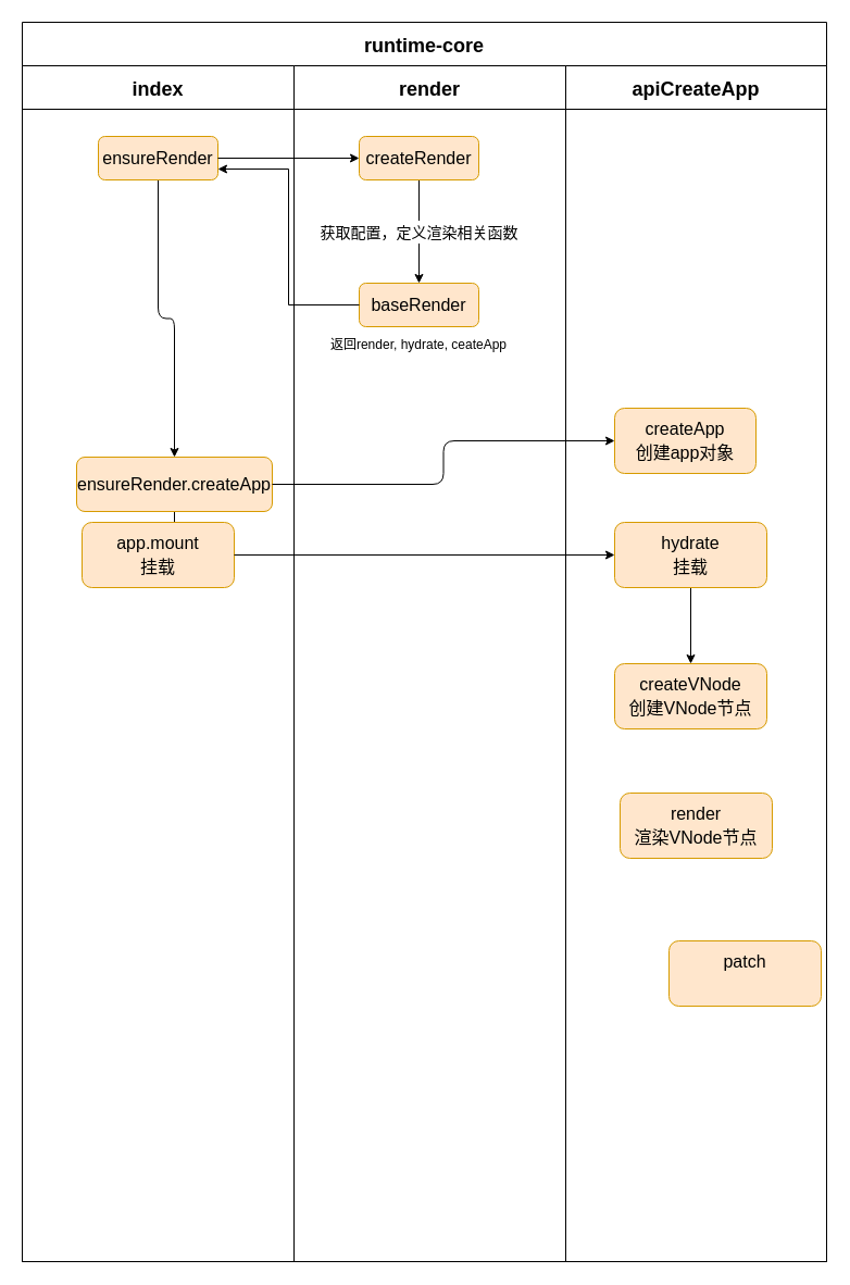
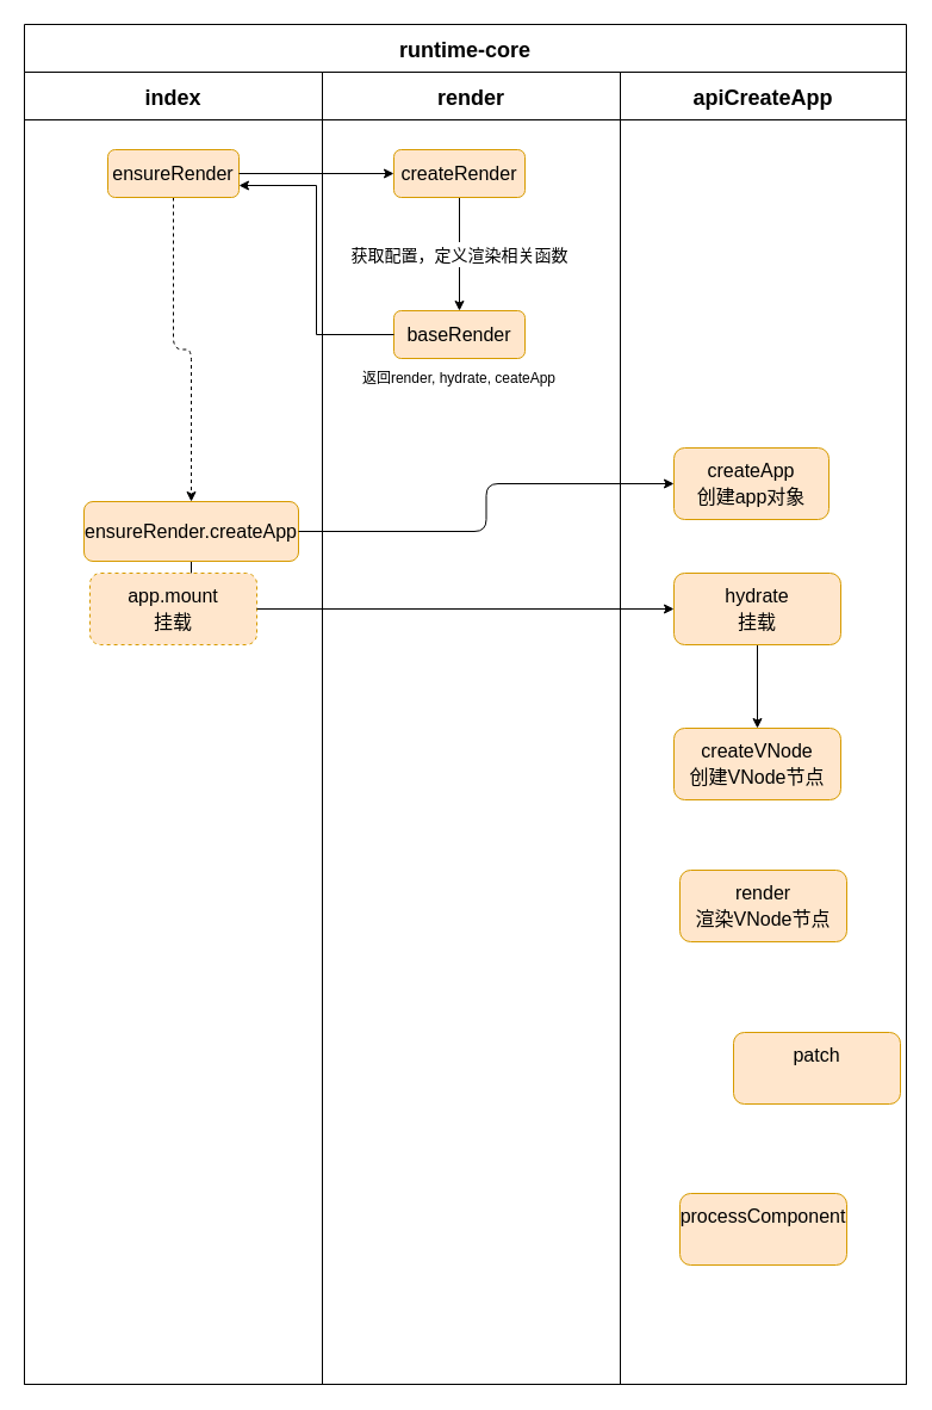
  <mxCell id="0" />
  <mxCell id="1" parent="0" />
  <mxCell id="2" value="runtime-core" style="swimlane;childLayout=stackLayout;resizeParent=1;resizeParentMax=0;startSize=40;fontSize=18;" vertex="1" parent="1"><mxGeometry x="20" y="20" width="740" height="1140" as="geometry" /></mxCell>
  <mxCell id="3" value="index" style="swimlane;startSize=40;fontSize=18;" vertex="1" parent="2"><mxGeometry y="40" width="250" height="1100" as="geometry"><mxRectangle y="20" width="30" height="460" as="alternateBounds" /></mxGeometry></mxCell>
- <mxCell id="4" style="edgeStyle=orthogonalEdgeStyle;rounded=1;orthogonalLoop=1;jettySize=auto;html=1;fontSize=18;" edge="1" parent="3" source="5" target="7"><mxGeometry relative="1" as="geometry" /></mxCell>
+ <mxCell id="4" style="edgeStyle=orthogonalEdgeStyle;rounded=1;orthogonalLoop=1;jettySize=auto;html=1;fontSize=18;dashed=1;" edge="1" parent="3" source="5" target="7"><mxGeometry relative="1" as="geometry" /></mxCell>
  <mxCell id="5" value="&lt;font style=&quot;font-size: 16px&quot;&gt;ensureRender&lt;/font&gt;" style="rounded=1;whiteSpace=wrap;html=1;fontSize=18;fillColor=#ffe6cc;strokeColor=#d79b00;" vertex="1" parent="3"><mxGeometry x="70" y="65" width="110" height="40" as="geometry" /></mxCell>
  <mxCell id="6" style="edgeStyle=orthogonalEdgeStyle;rounded=1;orthogonalLoop=1;jettySize=auto;html=1;exitX=0.5;exitY=1;exitDx=0;exitDy=0;fontSize=18;" edge="1" parent="3" source="7" target="8"><mxGeometry relative="1" as="geometry" /></mxCell>
  <mxCell id="7" value="&lt;span style=&quot;font-size: 16px&quot;&gt;ensureRender.createApp&lt;/span&gt;" style="rounded=1;whiteSpace=wrap;html=1;fontSize=18;fillColor=#ffe6cc;strokeColor=#d79b00;" vertex="1" parent="3"><mxGeometry x="50" y="360" width="180" height="50" as="geometry" /></mxCell>
- <mxCell id="8" value="&lt;font style=&quot;font-size: 16px&quot;&gt;app.mount&lt;br&gt;挂载&lt;br&gt;&lt;/font&gt;" style="rounded=1;whiteSpace=wrap;html=1;fontSize=18;fillColor=#ffe6cc;strokeColor=#d79b00;" vertex="1" parent="3"><mxGeometry x="55" y="420" width="140" height="60" as="geometry" /></mxCell>
+ <mxCell id="8" value="&lt;font style=&quot;font-size: 16px&quot;&gt;app.mount&lt;br&gt;挂载&lt;br&gt;&lt;/font&gt;" style="rounded=1;whiteSpace=wrap;html=1;fontSize=18;fillColor=#ffe6cc;strokeColor=#d79b00;dashed=1;" vertex="1" parent="3"><mxGeometry x="55" y="420" width="140" height="60" as="geometry" /></mxCell>
  <mxCell id="9" value="render" style="swimlane;startSize=40;fontSize=18;" vertex="1" parent="2"><mxGeometry x="250" y="40" width="250" height="1100" as="geometry" /></mxCell>
  <mxCell id="10" value="&lt;font style=&quot;font-size: 14px&quot;&gt;获取配置，定义渲染相关函数&lt;/font&gt;" style="edgeStyle=orthogonalEdgeStyle;rounded=0;orthogonalLoop=1;jettySize=auto;html=1;fontSize=18;" edge="1" parent="9" source="11" target="12"><mxGeometry relative="1" as="geometry" /></mxCell>
  <mxCell id="11" value="&lt;font style=&quot;font-size: 16px&quot;&gt;createRender&lt;/font&gt;" style="rounded=1;whiteSpace=wrap;html=1;fontSize=18;fillColor=#ffe6cc;strokeColor=#d79b00;" vertex="1" parent="9"><mxGeometry x="60" y="65" width="110" height="40" as="geometry" /></mxCell>
  <mxCell id="12" value="&lt;font style=&quot;font-size: 16px&quot;&gt;baseRender&lt;/font&gt;" style="rounded=1;whiteSpace=wrap;html=1;fontSize=18;fillColor=#ffe6cc;strokeColor=#d79b00;" vertex="1" parent="9"><mxGeometry x="60" y="200" width="110" height="40" as="geometry" /></mxCell>
  <mxCell id="13" value="&lt;font style=&quot;font-size: 12px&quot;&gt;返回render, hydrate, ceateApp&lt;/font&gt;" style="text;html=1;strokeColor=none;fillColor=none;align=center;verticalAlign=middle;whiteSpace=wrap;rounded=0;fontSize=18;" vertex="1" parent="9"><mxGeometry x="25" y="250" width="180" height="10" as="geometry" /></mxCell>
  <mxCell id="14" value="apiCreateApp" style="swimlane;startSize=40;fontSize=18;" vertex="1" parent="2"><mxGeometry x="500" y="40" width="240" height="1100" as="geometry" /></mxCell>
  <mxCell id="15" value="&lt;font style=&quot;font-size: 16px&quot;&gt;createApp&lt;br&gt;创建app对象&lt;br&gt;&lt;/font&gt;" style="rounded=1;whiteSpace=wrap;html=1;fontSize=18;fillColor=#ffe6cc;strokeColor=#d79b00;" vertex="1" parent="14"><mxGeometry x="45" y="315" width="130" height="60" as="geometry" /></mxCell>
  <mxCell id="16" style="edgeStyle=orthogonalEdgeStyle;rounded=1;orthogonalLoop=1;jettySize=auto;html=1;fontSize=18;" edge="1" parent="14" source="17" target="18"><mxGeometry relative="1" as="geometry" /></mxCell>
  <mxCell id="17" value="&lt;font style=&quot;font-size: 16px&quot;&gt;hydrate&lt;br&gt;挂载&lt;br&gt;&lt;/font&gt;" style="rounded=1;whiteSpace=wrap;html=1;fontSize=18;fillColor=#ffe6cc;strokeColor=#d79b00;" vertex="1" parent="14"><mxGeometry x="45" y="420" width="140" height="60" as="geometry" /></mxCell>
  <mxCell id="18" value="&lt;font style=&quot;font-size: 16px&quot;&gt;createVNode&lt;br&gt;创建VNode节点&lt;br&gt;&lt;/font&gt;" style="rounded=1;whiteSpace=wrap;html=1;fontSize=18;fillColor=#ffe6cc;strokeColor=#d79b00;" vertex="1" parent="14"><mxGeometry x="45" y="550" width="140" height="60" as="geometry" /></mxCell>
  <mxCell id="19" value="&lt;font style=&quot;font-size: 16px&quot;&gt;patch&lt;br&gt;&lt;br&gt;&lt;/font&gt;" style="rounded=1;whiteSpace=wrap;html=1;fontSize=18;fillColor=#ffe6cc;strokeColor=#d79b00;" vertex="1" parent="14"><mxGeometry x="95" y="805" width="140" height="60" as="geometry" /></mxCell>
+ <mxCell id="20" value="&lt;font style=&quot;font-size: 16px&quot;&gt;processComponent&lt;br&gt;&lt;br&gt;&lt;/font&gt;" style="rounded=1;whiteSpace=wrap;html=1;fontSize=18;fillColor=#ffe6cc;strokeColor=#d79b00;" vertex="1" parent="14"><mxGeometry x="50" y="940" width="140" height="60" as="geometry" /></mxCell>
  <mxCell id="21" style="edgeStyle=orthogonalEdgeStyle;rounded=0;orthogonalLoop=1;jettySize=auto;html=1;fontSize=18;" edge="1" parent="2" source="5" target="11"><mxGeometry relative="1" as="geometry" /></mxCell>
  <mxCell id="22" style="edgeStyle=orthogonalEdgeStyle;rounded=0;orthogonalLoop=1;jettySize=auto;html=1;entryX=1;entryY=0.75;entryDx=0;entryDy=0;fontSize=18;" edge="1" parent="2" source="12" target="5"><mxGeometry relative="1" as="geometry" /></mxCell>
  <mxCell id="23" style="edgeStyle=orthogonalEdgeStyle;rounded=1;orthogonalLoop=1;jettySize=auto;html=1;exitX=1;exitY=0.5;exitDx=0;exitDy=0;fontSize=18;" edge="1" parent="2" source="7" target="15"><mxGeometry relative="1" as="geometry" /></mxCell>
  <mxCell id="24" style="edgeStyle=orthogonalEdgeStyle;rounded=1;orthogonalLoop=1;jettySize=auto;html=1;exitX=1;exitY=0.5;exitDx=0;exitDy=0;fontSize=18;" edge="1" parent="2" source="8" target="17"><mxGeometry relative="1" as="geometry" /></mxCell>
  <mxCell id="25" value="&lt;font style=&quot;font-size: 16px&quot;&gt;render&lt;br&gt;渲染VNode节点&lt;br&gt;&lt;/font&gt;" style="rounded=1;whiteSpace=wrap;html=1;fontSize=18;fillColor=#ffe6cc;strokeColor=#d79b00;" vertex="1" parent="1"><mxGeometry x="570" y="729" width="140" height="60" as="geometry" /></mxCell>
